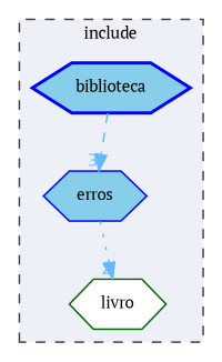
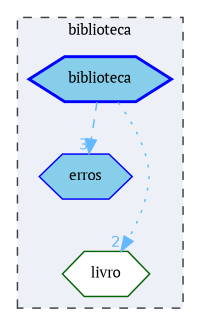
  digraph {
    compound=true
    fontname="PT Serif"
    node [color=blue fillcolor=skyblue fontname="PT Serif" fontsize=10 shape=hexagon style=filled]
    edge [color=steelblue1 fontcolor=steelblue1 fontname="PT Serif" fontsize=10 labeldistance=1.5 labelfontname=Helvetica labelfontsize=10]
    n1 [height=0.2 label=erros width=0.4]
    n2 [color=darkgreen fillcolor=white height=0.2 label=livro width=0.4]
    n3 [height=0.2 label=biblioteca style="filled,bold" width=0.4]
    subgraph cluster_1 {
      bgcolor="#edf0f7"
      fontsize=10
-     label=include
+     label=biblioteca
      pencolor=grey25
      style="filled,dashed"
      n1
      n2
      n3
    }
    n3 -> n1 [headlabel=3 style=dashed]
-   n1 -> n2 [headlabel=2 style=dotted]
+   n3 -> n2 [headlabel=2 style=dotted]
  }
